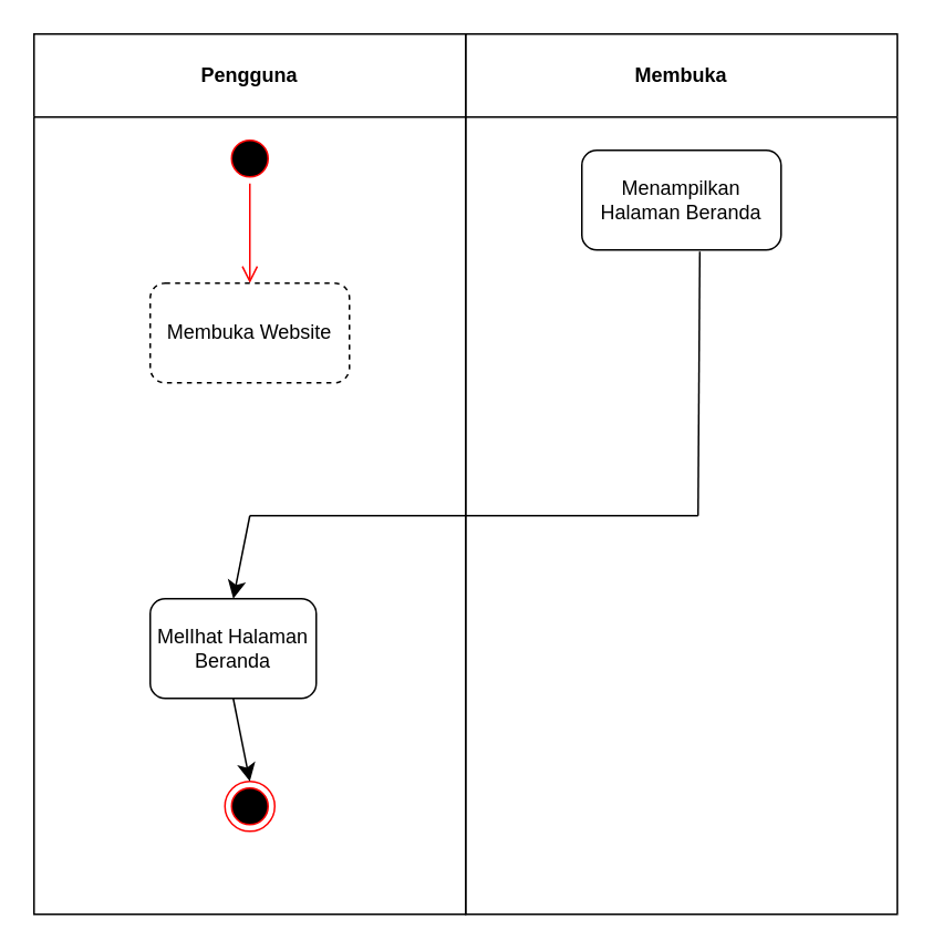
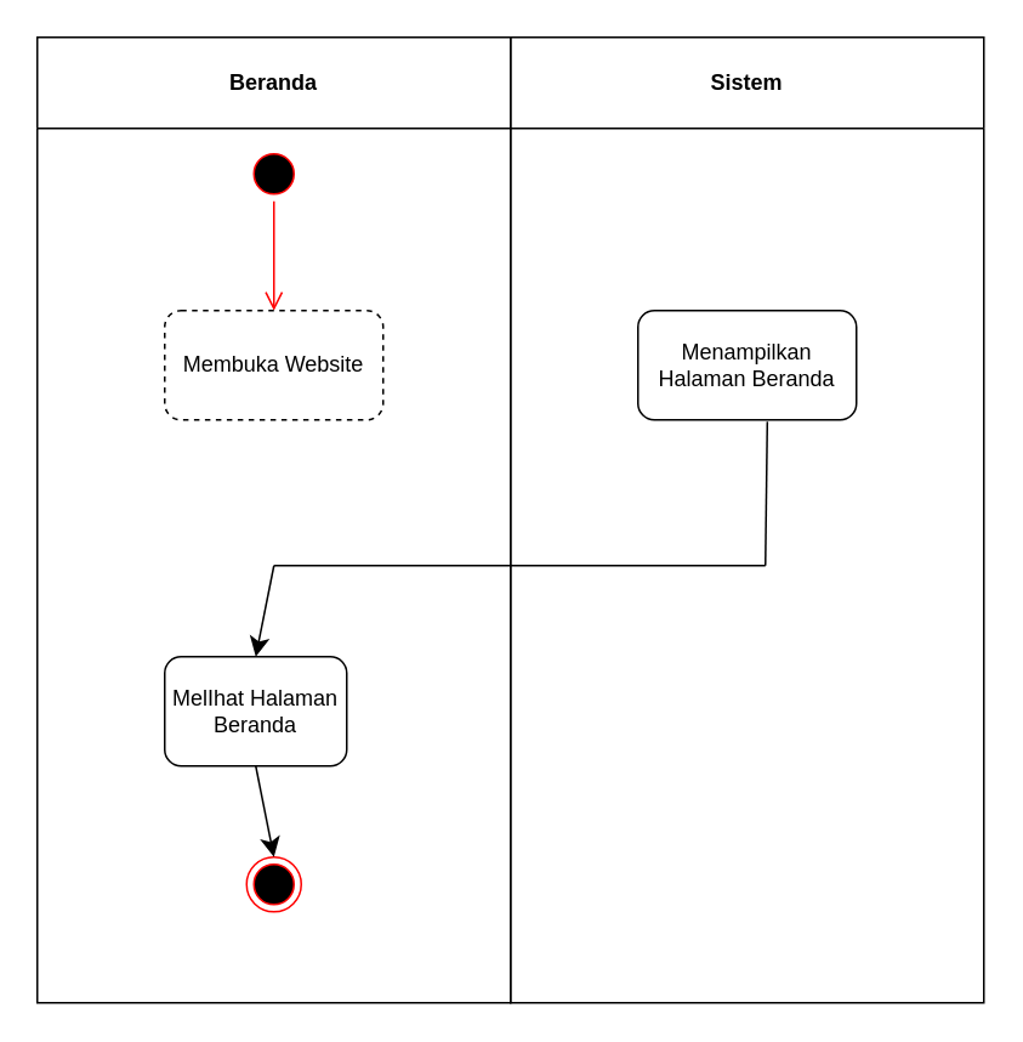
  <mxCell id="0" />
  <mxCell id="1" parent="0" />
- <mxCell id="2" value="Membuka" style="swimlane;whiteSpace=wrap;html=1;startSize=50;" parent="1" vertex="1"><mxGeometry x="280" y="20" width="260" height="530" as="geometry" /></mxCell>
- <mxCell id="3" value="Menampilkan Halaman Beranda" style="rounded=1;whiteSpace=wrap;html=1;" parent="2" vertex="1"><mxGeometry x="70" y="70" width="120" height="60" as="geometry" /></mxCell>
- <mxCell id="4" value="Pengguna" style="swimlane;whiteSpace=wrap;html=1;startSize=50;" parent="1" vertex="1"><mxGeometry x="20" y="20" width="260" height="530" as="geometry" /></mxCell>
+ <mxCell id="2" value="Sistem" style="swimlane;whiteSpace=wrap;html=1;startSize=50;" parent="1" vertex="1"><mxGeometry x="280" y="20" width="260" height="530" as="geometry" /></mxCell>
+ <mxCell id="3" value="Menampilkan Halaman Beranda" style="rounded=1;whiteSpace=wrap;html=1;" parent="2" vertex="1"><mxGeometry x="70" y="150" width="120" height="60" as="geometry" /></mxCell>
+ <mxCell id="4" value="Beranda" style="swimlane;whiteSpace=wrap;html=1;startSize=50;" parent="1" vertex="1"><mxGeometry x="20" y="20" width="260" height="530" as="geometry" /></mxCell>
  <mxCell id="5" value="" style="ellipse;html=1;shape=startState;fillColor=#000000;strokeColor=#ff0000;" parent="4" vertex="1"><mxGeometry x="115" y="60" width="30" height="30" as="geometry" /></mxCell>
  <mxCell id="6" value="" style="edgeStyle=orthogonalEdgeStyle;html=1;verticalAlign=bottom;endArrow=open;endSize=8;strokeColor=#ff0000;rounded=0;" parent="4" source="5" edge="1"><mxGeometry relative="1" as="geometry"><mxPoint x="130" y="150" as="targetPoint" /></mxGeometry></mxCell>
  <mxCell id="7" value="Membuka Website" style="rounded=1;whiteSpace=wrap;html=1;dashed=1;" parent="4" vertex="1"><mxGeometry x="70" y="150" width="120" height="60" as="geometry" /></mxCell>
  <mxCell id="8" value="MelIhat Halaman Beranda" style="rounded=1;whiteSpace=wrap;html=1;" parent="4" vertex="1"><mxGeometry x="70" y="340" width="100" height="60" as="geometry" /></mxCell>
  <mxCell id="9" value="" style="ellipse;html=1;shape=endState;fillColor=#000000;strokeColor=#ff0000;" parent="4" vertex="1"><mxGeometry x="115" y="450" width="30" height="30" as="geometry" /></mxCell>
  <mxCell id="10" value="" style="endArrow=none;html=1;rounded=0;fontSize=12;startSize=8;endSize=8;curved=1;entryX=0.592;entryY=1.017;entryDx=0;entryDy=0;entryPerimeter=0;" parent="1" target="3" edge="1"><mxGeometry width="50" height="50" relative="1" as="geometry"><mxPoint x="420" y="310" as="sourcePoint" /><mxPoint x="340" y="270" as="targetPoint" /></mxGeometry></mxCell>
  <mxCell id="11" value="" style="endArrow=none;html=1;rounded=0;fontSize=12;startSize=8;endSize=8;curved=1;" parent="1" edge="1"><mxGeometry width="50" height="50" relative="1" as="geometry"><mxPoint x="150" y="310" as="sourcePoint" /><mxPoint x="420" y="310" as="targetPoint" /></mxGeometry></mxCell>
  <mxCell id="12" value="" style="endArrow=classic;html=1;rounded=0;fontSize=12;startSize=8;endSize=8;curved=1;entryX=0.5;entryY=0;entryDx=0;entryDy=0;" parent="1" target="8" edge="1"><mxGeometry width="50" height="50" relative="1" as="geometry"><mxPoint x="150" y="310" as="sourcePoint" /><mxPoint x="340" y="270" as="targetPoint" /></mxGeometry></mxCell>
  <mxCell id="13" value="" style="endArrow=classic;html=1;rounded=0;fontSize=12;startSize=8;endSize=8;curved=1;exitX=0.5;exitY=1;exitDx=0;exitDy=0;" parent="1" source="8" edge="1"><mxGeometry width="50" height="50" relative="1" as="geometry"><mxPoint x="290" y="320" as="sourcePoint" /><mxPoint x="150" y="470" as="targetPoint" /></mxGeometry></mxCell>
